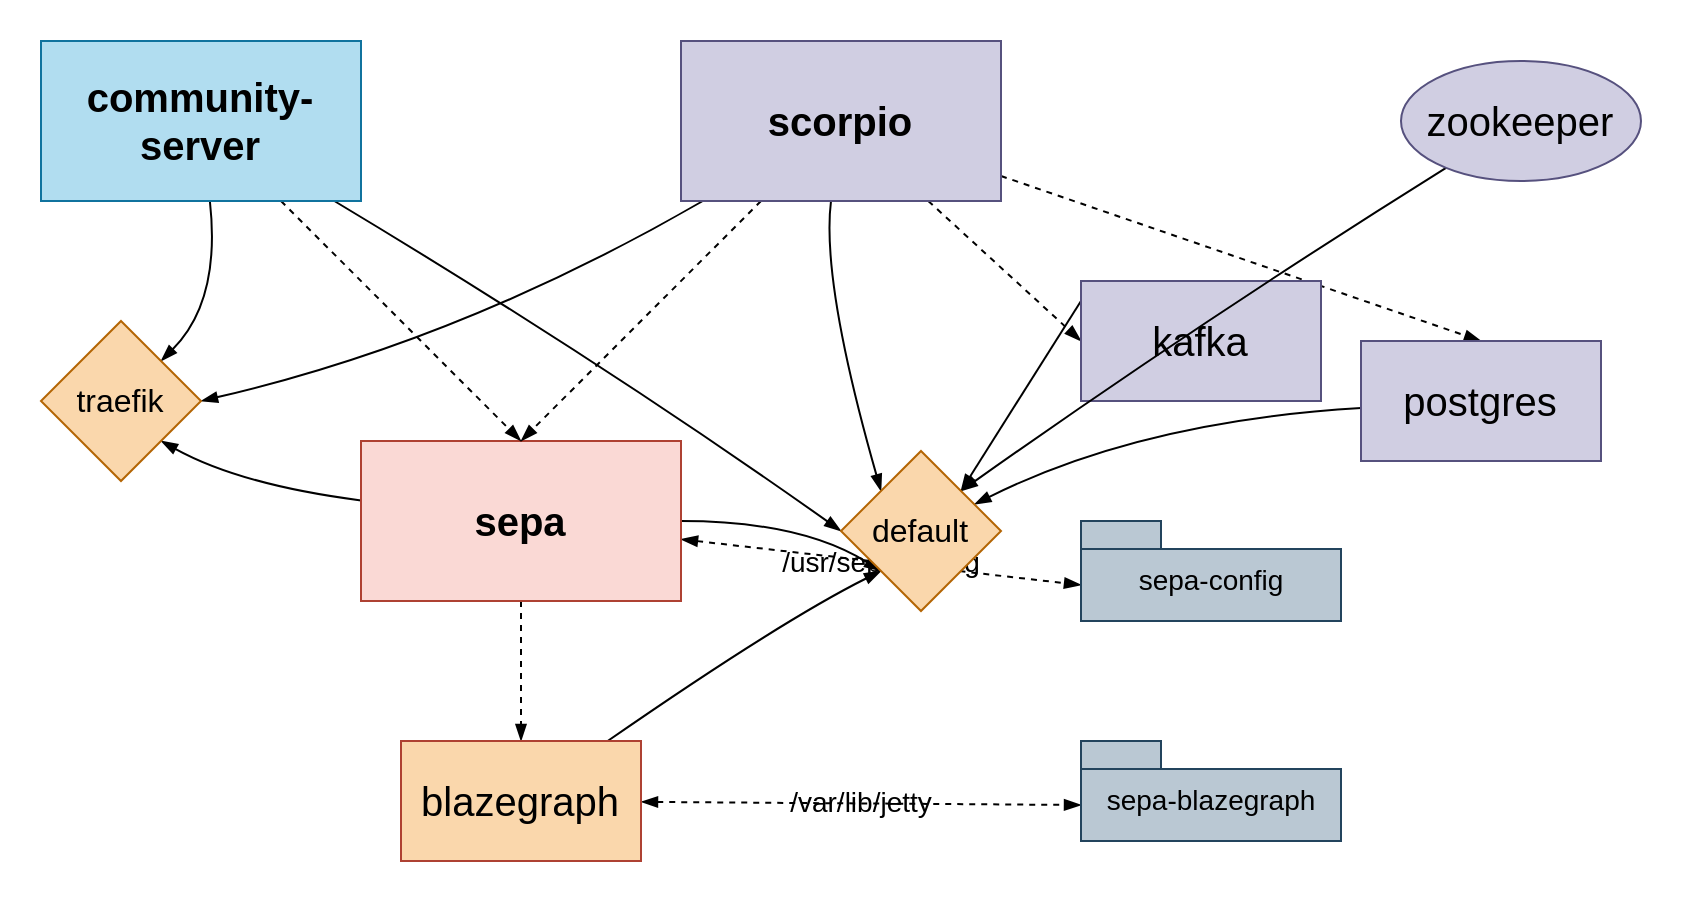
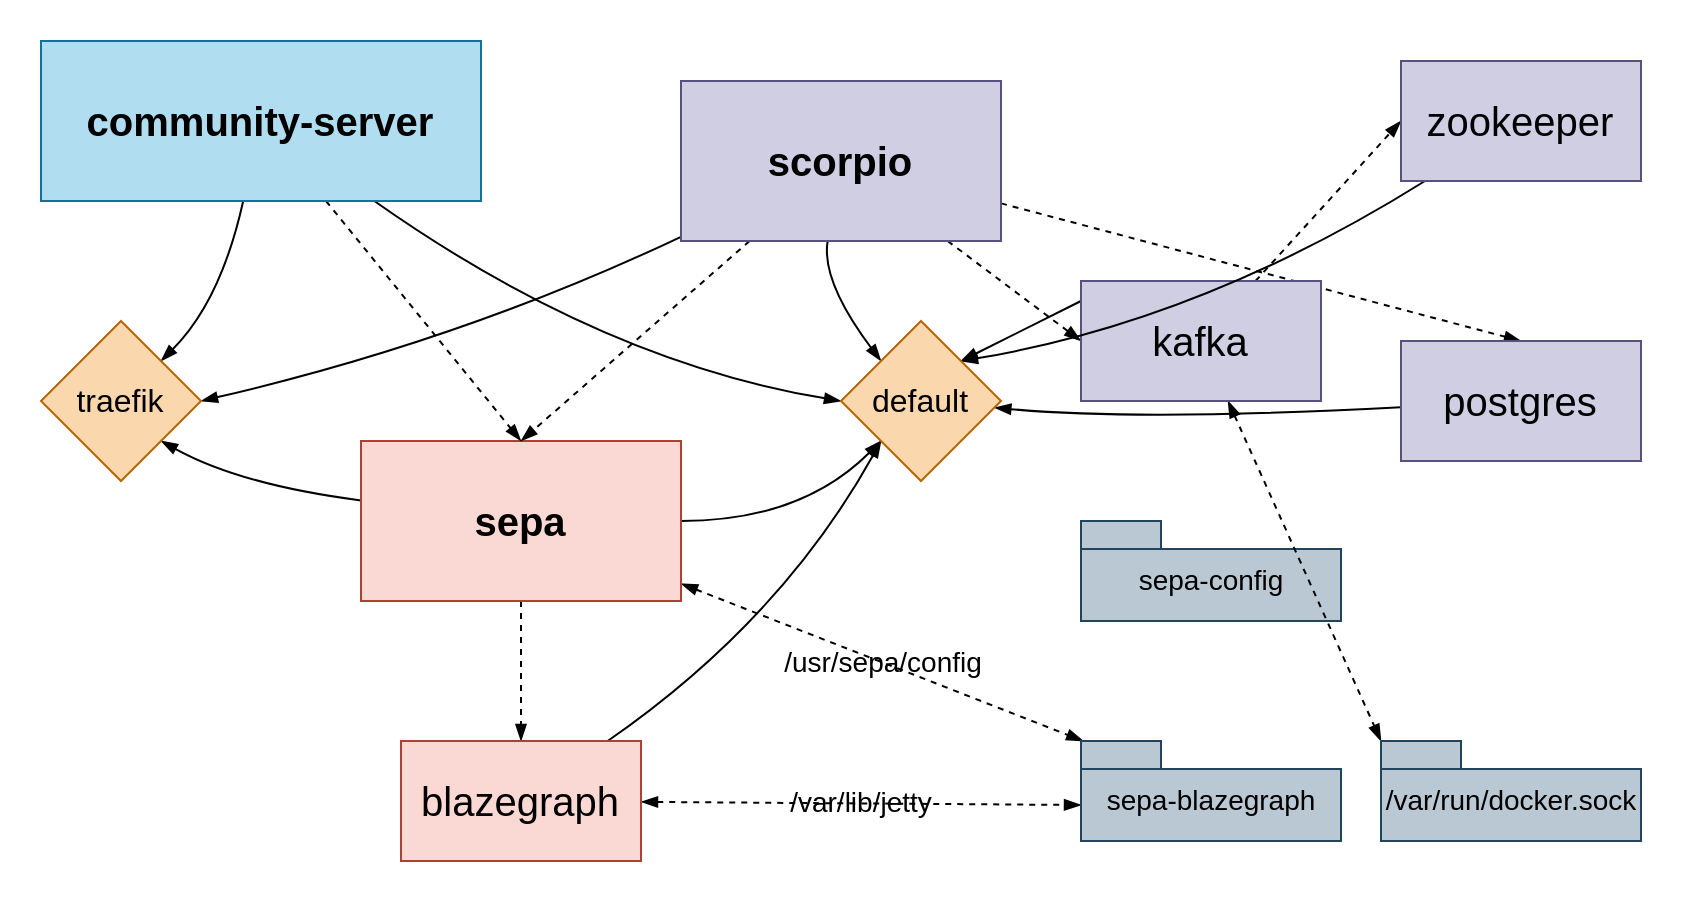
  <mxCell id="0" />
  <mxCell id="1" parent="0" />
  <mxCell id="2" style="edgeStyle=orthogonalEdgeStyle;rounded=0;orthogonalLoop=1;jettySize=auto;html=1;entryX=0.5;entryY=0;entryDx=0;entryDy=0;fontSize=20;endArrow=blockThin;endFill=1;dashed=1;" parent="1" source="6" target="19" edge="1"><mxGeometry relative="1" as="geometry" /></mxCell>
- <mxCell id="3" value="/usr/sepa/config" style="edgeStyle=none;rounded=0;orthogonalLoop=1;jettySize=auto;html=1;entryX=0;entryY=0;entryDx=0;entryDy=32;entryPerimeter=0;dashed=1;fontSize=14;startArrow=blockThin;startFill=1;endArrow=blockThin;endFill=1;labelBackgroundColor=none;" parent="1" source="6" target="20" edge="1"><mxGeometry relative="1" as="geometry" /></mxCell>
+ <mxCell id="3" value="/usr/sepa/config" style="edgeStyle=none;rounded=0;orthogonalLoop=1;jettySize=auto;html=1;dashed=1;fontSize=14;startArrow=blockThin;startFill=1;endArrow=blockThin;endFill=1;labelBackgroundColor=none;" parent="1" source="6" target="21" edge="1"><mxGeometry relative="1" as="geometry" /></mxCell>
  <mxCell id="4" style="edgeStyle=none;curved=1;orthogonalLoop=1;jettySize=auto;html=1;entryX=1;entryY=1;entryDx=0;entryDy=0;fontSize=16;startArrow=none;startFill=0;endArrow=blockThin;endFill=1;strokeColor=#000000;" parent="1" source="6" target="30" edge="1"><mxGeometry relative="1" as="geometry"><Array as="points"><mxPoint x="120" y="242" /></Array></mxGeometry></mxCell>
  <mxCell id="5" style="edgeStyle=none;curved=1;orthogonalLoop=1;jettySize=auto;html=1;entryX=0;entryY=1;entryDx=0;entryDy=0;fontSize=16;startArrow=none;startFill=0;endArrow=blockThin;endFill=1;strokeColor=#000000;" parent="1" source="6" target="31" edge="1"><mxGeometry relative="1" as="geometry"><Array as="points"><mxPoint x="400" y="260" /></Array></mxGeometry></mxCell>
  <mxCell id="6" value="sepa" style="rounded=0;whiteSpace=wrap;html=1;fontSize=20;verticalAlign=middle;fillColor=#fad9d5;strokeColor=#ae4132;fontStyle=1" parent="1" vertex="1"><mxGeometry x="180" y="220" width="160" height="80" as="geometry" /></mxCell>
  <mxCell id="7" style="edgeStyle=none;rounded=0;orthogonalLoop=1;jettySize=auto;html=1;entryX=0.5;entryY=0;entryDx=0;entryDy=0;dashed=1;fontSize=20;endArrow=blockThin;endFill=1;" parent="1" source="12" target="6" edge="1"><mxGeometry relative="1" as="geometry" /></mxCell>
  <mxCell id="8" style="edgeStyle=none;rounded=0;orthogonalLoop=1;jettySize=auto;html=1;entryX=0.5;entryY=0;entryDx=0;entryDy=0;dashed=1;fontSize=16;endArrow=blockThin;endFill=1;" parent="1" source="12" target="23" edge="1"><mxGeometry relative="1" as="geometry" /></mxCell>
  <mxCell id="9" style="edgeStyle=none;rounded=0;orthogonalLoop=1;jettySize=auto;html=1;entryX=0;entryY=0.5;entryDx=0;entryDy=0;dashed=1;fontSize=14;startArrow=none;startFill=0;endArrow=blockThin;endFill=1;" parent="1" source="12" target="27" edge="1"><mxGeometry relative="1" as="geometry" /></mxCell>
  <mxCell id="10" style="edgeStyle=none;curved=1;orthogonalLoop=1;jettySize=auto;html=1;entryX=1;entryY=0.5;entryDx=0;entryDy=0;fontSize=16;startArrow=none;startFill=0;endArrow=blockThin;endFill=1;strokeColor=#000000;" parent="1" source="12" target="30" edge="1"><mxGeometry relative="1" as="geometry"><Array as="points"><mxPoint x="230" y="170" /></Array></mxGeometry></mxCell>
  <mxCell id="11" style="edgeStyle=none;curved=1;orthogonalLoop=1;jettySize=auto;html=1;entryX=0;entryY=0;entryDx=0;entryDy=0;fontSize=16;startArrow=none;startFill=0;endArrow=blockThin;endFill=1;strokeColor=#000000;" parent="1" source="12" target="31" edge="1"><mxGeometry relative="1" as="geometry"><Array as="points"><mxPoint x="410" y="140" /></Array></mxGeometry></mxCell>
- <mxCell id="12" value="scorpio" style="rounded=0;whiteSpace=wrap;html=1;fontSize=20;verticalAlign=middle;fillColor=#d0cee2;strokeColor=#56517e;fontStyle=1" parent="1" vertex="1"><mxGeometry x="340" y="20" width="160" height="80" as="geometry" /></mxCell>
+ <mxCell id="12" value="scorpio" style="rounded=0;whiteSpace=wrap;html=1;fontSize=20;verticalAlign=middle;fillColor=#d0cee2;strokeColor=#56517e;fontStyle=1" parent="1" vertex="1"><mxGeometry x="340" y="40" width="160" height="80" as="geometry" /></mxCell>
  <mxCell id="13" style="rounded=0;orthogonalLoop=1;jettySize=auto;html=1;entryX=0.5;entryY=0;entryDx=0;entryDy=0;dashed=1;fontSize=20;endArrow=blockThin;endFill=1;" parent="1" source="16" target="6" edge="1"><mxGeometry relative="1" as="geometry" /></mxCell>
  <mxCell id="14" style="orthogonalLoop=1;jettySize=auto;html=1;entryX=1;entryY=0;entryDx=0;entryDy=0;fontSize=16;startArrow=none;startFill=0;endArrow=blockThin;endFill=1;curved=1;" parent="1" source="16" target="30" edge="1"><mxGeometry relative="1" as="geometry"><Array as="points"><mxPoint x="110" y="150" /></Array></mxGeometry></mxCell>
  <mxCell id="15" style="edgeStyle=none;curved=1;orthogonalLoop=1;jettySize=auto;html=1;entryX=0;entryY=0.5;entryDx=0;entryDy=0;fontSize=16;startArrow=none;startFill=0;endArrow=blockThin;endFill=1;strokeColor=#000000;" parent="1" source="16" target="31" edge="1"><mxGeometry relative="1" as="geometry"><Array as="points"><mxPoint x="300" y="180" /></Array></mxGeometry></mxCell>
- <mxCell id="16" value="community-server" style="rounded=0;whiteSpace=wrap;html=1;fontSize=20;verticalAlign=middle;fillColor=#b1ddf0;strokeColor=#10739e;fontStyle=1" parent="1" vertex="1"><mxGeometry x="20" y="20" width="160" height="80" as="geometry" /></mxCell>
+ <mxCell id="16" value="community-server" style="rounded=0;whiteSpace=wrap;html=1;fontSize=20;verticalAlign=middle;fillColor=#b1ddf0;strokeColor=#10739e;fontStyle=1" parent="1" vertex="1"><mxGeometry x="20" y="20" width="220" height="80" as="geometry" /></mxCell>
  <mxCell id="17" value="/var/lib/jetty" style="edgeStyle=none;rounded=0;orthogonalLoop=1;jettySize=auto;html=1;entryX=0;entryY=0;entryDx=0;entryDy=32;entryPerimeter=0;dashed=1;fontSize=14;startArrow=blockThin;startFill=1;endArrow=blockThin;endFill=1;labelBackgroundColor=none;" parent="1" source="19" target="21" edge="1"><mxGeometry relative="1" as="geometry" /></mxCell>
  <mxCell id="18" style="edgeStyle=none;curved=1;orthogonalLoop=1;jettySize=auto;html=1;entryX=0;entryY=1;entryDx=0;entryDy=0;fontSize=16;startArrow=none;startFill=0;endArrow=blockThin;endFill=1;strokeColor=#000000;" parent="1" source="19" target="31" edge="1"><mxGeometry relative="1" as="geometry"><Array as="points"><mxPoint x="390" y="310" /></Array></mxGeometry></mxCell>
- <mxCell id="19" value="blazegraph" style="rounded=0;whiteSpace=wrap;html=1;fontSize=20;verticalAlign=middle;fillColor=#fad7ac;strokeColor=#ae4132;" parent="1" vertex="1"><mxGeometry x="200" y="370" width="120" height="60" as="geometry" /></mxCell>
+ <mxCell id="19" value="blazegraph" style="rounded=0;whiteSpace=wrap;html=1;fontSize=20;verticalAlign=middle;fillColor=#fad9d5;strokeColor=#ae4132;" parent="1" vertex="1"><mxGeometry x="200" y="370" width="120" height="60" as="geometry" /></mxCell>
  <mxCell id="20" value="sepa-config" style="shape=folder;fontStyle=0;spacingTop=10;tabWidth=40;tabHeight=14;tabPosition=left;html=1;fontSize=14;strokeWidth=1;fillColor=#bac8d3;verticalAlign=middle;strokeColor=#23445d;" parent="1" vertex="1"><mxGeometry x="540" y="260" width="130" height="50" as="geometry" /></mxCell>
  <mxCell id="21" value="sepa-blazegraph" style="shape=folder;fontStyle=0;spacingTop=10;tabWidth=40;tabHeight=14;tabPosition=left;html=1;fontSize=14;strokeWidth=1;fillColor=#bac8d3;verticalAlign=middle;strokeColor=#23445d;" parent="1" vertex="1"><mxGeometry x="540" y="370" width="130" height="50" as="geometry" /></mxCell>
  <mxCell id="22" style="edgeStyle=none;curved=1;orthogonalLoop=1;jettySize=auto;html=1;fontSize=16;startArrow=none;startFill=0;endArrow=blockThin;endFill=1;strokeColor=#000000;" parent="1" source="23" target="31" edge="1"><mxGeometry relative="1" as="geometry"><Array as="points"><mxPoint x="570" y="210" /></Array></mxGeometry></mxCell>
- <mxCell id="23" value="postgres" style="rounded=0;whiteSpace=wrap;html=1;fontSize=20;verticalAlign=middle;fillColor=#d0cee2;strokeColor=#56517e;" parent="1" vertex="1"><mxGeometry x="680" y="170" width="120" height="60" as="geometry" /></mxCell>
+ <mxCell id="23" value="postgres" style="rounded=0;whiteSpace=wrap;html=1;fontSize=20;verticalAlign=middle;fillColor=#d0cee2;strokeColor=#56517e;" parent="1" vertex="1"><mxGeometry x="700" y="170" width="120" height="60" as="geometry" /></mxCell>
+ <mxCell id="24" style="edgeStyle=none;rounded=0;orthogonalLoop=1;jettySize=auto;html=1;entryX=0;entryY=0.5;entryDx=0;entryDy=0;dashed=1;fontSize=14;startArrow=none;startFill=0;endArrow=blockThin;endFill=1;" parent="1" source="27" target="29" edge="1"><mxGeometry relative="1" as="geometry" /></mxCell>
  <mxCell id="25" style="edgeStyle=none;curved=1;orthogonalLoop=1;jettySize=auto;html=1;entryX=1;entryY=0;entryDx=0;entryDy=0;fontSize=16;startArrow=none;startFill=0;endArrow=blockThin;endFill=1;strokeColor=#000000;" parent="1" source="27" target="31" edge="1"><mxGeometry relative="1" as="geometry"><Array as="points"><mxPoint x="540" y="150" /></Array></mxGeometry></mxCell>
+ <mxCell id="26" style="edgeStyle=none;curved=1;orthogonalLoop=1;jettySize=auto;html=1;entryX=0;entryY=0;entryDx=0;entryDy=0;entryPerimeter=0;fontSize=14;startArrow=blockThin;startFill=1;endArrow=blockThin;endFill=1;strokeColor=#000000;dashed=1;" parent="1" source="27" target="32" edge="1"><mxGeometry relative="1" as="geometry" /></mxCell>
  <mxCell id="27" value="kafka" style="rounded=0;whiteSpace=wrap;html=1;fontSize=20;verticalAlign=middle;fillColor=#d0cee2;strokeColor=#56517e;" parent="1" vertex="1"><mxGeometry x="540" y="140" width="120" height="60" as="geometry" /></mxCell>
  <mxCell id="28" style="edgeStyle=none;curved=1;orthogonalLoop=1;jettySize=auto;html=1;entryX=1;entryY=0;entryDx=0;entryDy=0;fontSize=16;startArrow=none;startFill=0;endArrow=blockThin;endFill=1;strokeColor=#000000;" parent="1" source="29" target="31" edge="1"><mxGeometry relative="1" as="geometry"><Array as="points"><mxPoint x="600" y="160" /></Array></mxGeometry></mxCell>
- <mxCell id="29" value="zookeeper" style="ellipse;whiteSpace=wrap;html=1;fontSize=20;verticalAlign=middle;fillColor=#d0cee2;strokeColor=#56517e;" parent="1" vertex="1"><mxGeometry x="700" y="30" width="120" height="60" as="geometry" /></mxCell>
+ <mxCell id="29" value="zookeeper" style="rounded=0;whiteSpace=wrap;html=1;fontSize=20;verticalAlign=middle;fillColor=#d0cee2;strokeColor=#56517e;" parent="1" vertex="1"><mxGeometry x="700" y="30" width="120" height="60" as="geometry" /></mxCell>
  <mxCell id="30" value="traefik" style="rhombus;whiteSpace=wrap;html=1;fontSize=16;strokeColor=#b46504;strokeWidth=1;verticalAlign=middle;fillColor=#fad7ac;" parent="1" vertex="1"><mxGeometry x="20" y="160" width="80" height="80" as="geometry" /></mxCell>
- <mxCell id="31" value="default" style="rhombus;whiteSpace=wrap;html=1;fontSize=16;strokeColor=#b46504;strokeWidth=1;verticalAlign=middle;fillColor=#fad7ac;" parent="1" vertex="1"><mxGeometry x="420" y="225" width="80" height="80" as="geometry" /></mxCell>
+ <mxCell id="31" value="default" style="rhombus;whiteSpace=wrap;html=1;fontSize=16;strokeColor=#b46504;strokeWidth=1;verticalAlign=middle;fillColor=#fad7ac;" parent="1" vertex="1"><mxGeometry x="420" y="160" width="80" height="80" as="geometry" /></mxCell>
+ <mxCell id="32" value="/var/run/docker.sock" style="shape=folder;fontStyle=0;spacingTop=10;tabWidth=40;tabHeight=14;tabPosition=left;html=1;fontSize=14;strokeWidth=1;fillColor=#bac8d3;verticalAlign=middle;strokeColor=#23445d;" parent="1" vertex="1"><mxGeometry x="690" y="370" width="130" height="50" as="geometry" /></mxCell>
